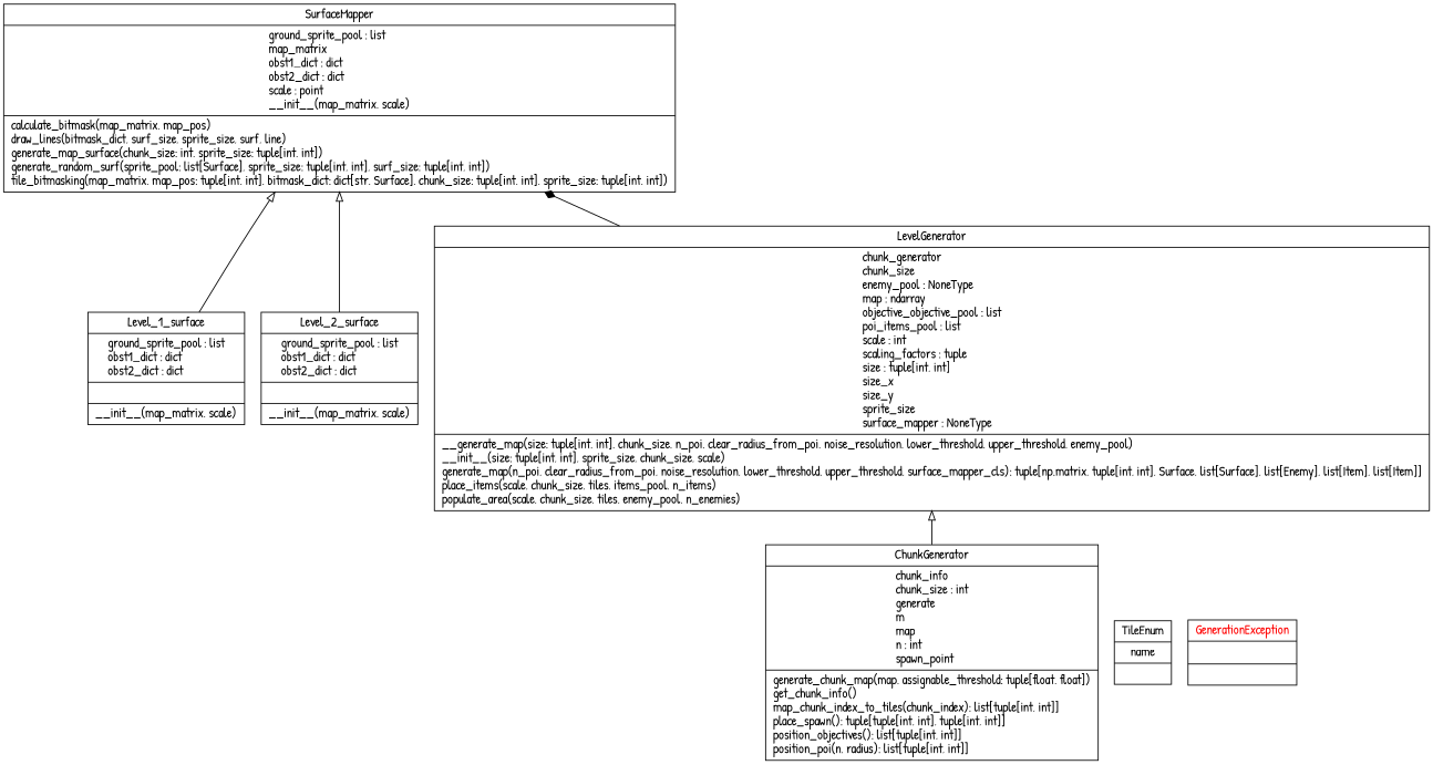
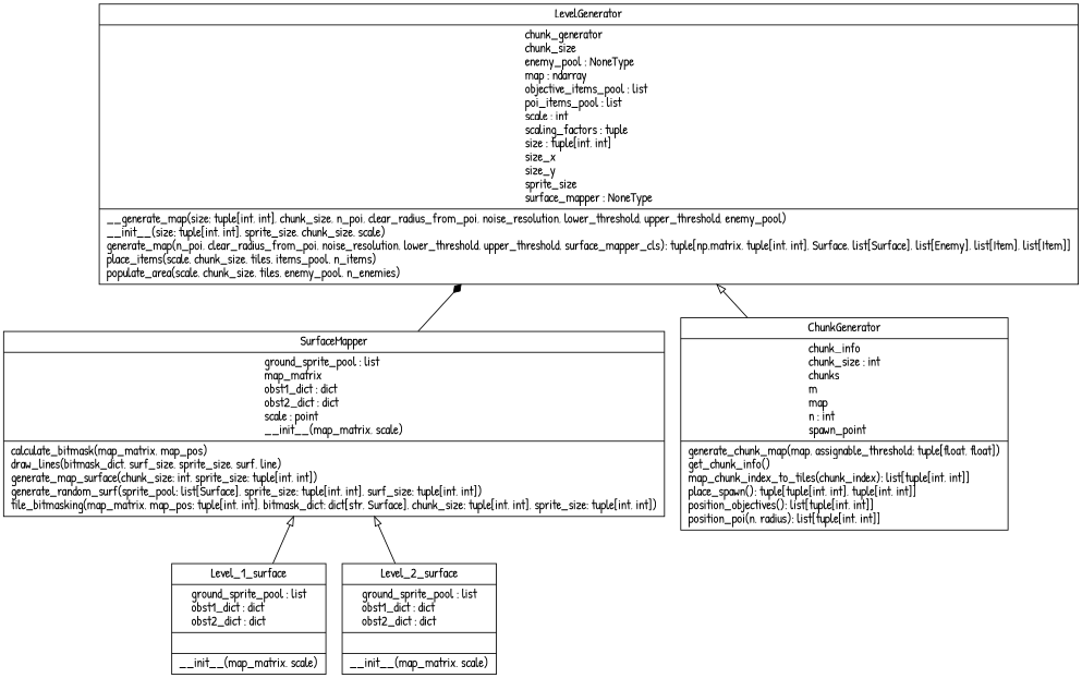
  digraph {
    fontname="Patrick Hand"
    rankdir=BT
    node [color=black fontcolor=black fontname="Patrick Hand" shape=record style=solid]
    edge [arrowhead=empty arrowtail=none fontname="Patrick Hand"]
-   n1 [label=<{LevelGenerator|chunk_generator<br ALIGN="LEFT"/>chunk_size<br ALIGN="LEFT"/>enemy_pool : NoneType<br ALIGN="LEFT"/>map : ndarray<br ALIGN="LEFT"/>objective_objective_pool : list<br ALIGN="LEFT"/>poi_items_pool : list<br ALIGN="LEFT"/>scale : int<br ALIGN="LEFT"/>scaling_factors : tuple<br ALIGN="LEFT"/>size : tuple[int, int]<br ALIGN="LEFT"/>size_x<br ALIGN="LEFT"/>size_y<br ALIGN="LEFT"/>sprite_size<br ALIGN="LEFT"/>surface_mapper : NoneType<br ALIGN="LEFT"/>|__generate_map(size: tuple[int, int], chunk_size, n_poi, clear_radius_from_poi, noise_resolution, lower_threshold, upper_threshold, enemy_pool)<br ALIGN="LEFT"/>__init__(size: tuple[int, int], sprite_size, chunk_size, scale)<br ALIGN="LEFT"/>generate_map(n_poi, clear_radius_from_poi, noise_resolution, lower_threshold, upper_threshold, surface_mapper_cls): tuple[np.matrix, tuple[int, int], Surface, list[Surface], list[Enemy], list[Item], list[Item]]<br ALIGN="LEFT"/>place_items(scale, chunk_size, tiles, items_pool, n_items)<br ALIGN="LEFT"/>populate_area(scale, chunk_size, tiles, enemy_pool, n_enemies)<br ALIGN="LEFT"/>}>]
+   n1 [label=<{LevelGenerator|chunk_generator<br ALIGN="LEFT"/>chunk_size<br ALIGN="LEFT"/>enemy_pool : NoneType<br ALIGN="LEFT"/>map : ndarray<br ALIGN="LEFT"/>objective_items_pool : list<br ALIGN="LEFT"/>poi_items_pool : list<br ALIGN="LEFT"/>scale : int<br ALIGN="LEFT"/>scaling_factors : tuple<br ALIGN="LEFT"/>size : tuple[int, int]<br ALIGN="LEFT"/>size_x<br ALIGN="LEFT"/>size_y<br ALIGN="LEFT"/>sprite_size<br ALIGN="LEFT"/>surface_mapper : NoneType<br ALIGN="LEFT"/>|__generate_map(size: tuple[int, int], chunk_size, n_poi, clear_radius_from_poi, noise_resolution, lower_threshold, upper_threshold, enemy_pool)<br ALIGN="LEFT"/>__init__(size: tuple[int, int], sprite_size, chunk_size, scale)<br ALIGN="LEFT"/>generate_map(n_poi, clear_radius_from_poi, noise_resolution, lower_threshold, upper_threshold, surface_mapper_cls): tuple[np.matrix, tuple[int, int], Surface, list[Surface], list[Enemy], list[Item], list[Item]]<br ALIGN="LEFT"/>place_items(scale, chunk_size, tiles, items_pool, n_items)<br ALIGN="LEFT"/>populate_area(scale, chunk_size, tiles, enemy_pool, n_enemies)<br ALIGN="LEFT"/>}>]
    n2 [label=<{Level_1_surface|ground_sprite_pool : list<br ALIGN="LEFT"/>obst1_dict : dict<br ALIGN="LEFT"/>obst2_dict : dict<br ALIGN="LEFT"/>||__init__(map_matrix, scale)<br ALIGN="LEFT"/>}>]
    n3 [label=<{SurfaceMapper|ground_sprite_pool : list<br ALIGN="LEFT"/>map_matrix<br ALIGN="LEFT"/>obst1_dict : dict<br ALIGN="LEFT"/>obst2_dict : dict<br ALIGN="LEFT"/>scale : point<br ALIGN="LEFT"/>__init__(map_matrix, scale)<br ALIGN="LEFT"/>|calculate_bitmask(map_matrix, map_pos)<br ALIGN="LEFT"/>draw_lines(bitmask_dict, surf_size, sprite_size, surf, line)<br ALIGN="LEFT"/>generate_map_surface(chunk_size: int, sprite_size: tuple[int, int])<br ALIGN="LEFT"/>generate_random_surf(sprite_pool: list[Surface], sprite_size: tuple[int, int], surf_size: tuple[int, int])<br ALIGN="LEFT"/>tile_bitmasking(map_matrix, map_pos: tuple[int, int], bitmask_dict: dict[str, Surface], chunk_size: tuple[int, int], sprite_size: tuple[int, int])<br ALIGN="LEFT"/>}>]
    n4 [label=<{Level_2_surface|ground_sprite_pool : list<br ALIGN="LEFT"/>obst1_dict : dict<br ALIGN="LEFT"/>obst2_dict : dict<br ALIGN="LEFT"/>||__init__(map_matrix, scale)<br ALIGN="LEFT"/>}>]
-   n5 [label=<{TileEnum|name<br ALIGN="LEFT"/>|}>]
-   n6 [label=<{ChunkGenerator|chunk_info<br ALIGN="LEFT"/>chunk_size : int<br ALIGN="LEFT"/>generate<br ALIGN="LEFT"/>m<br ALIGN="LEFT"/>map<br ALIGN="LEFT"/>n : int<br ALIGN="LEFT"/>spawn_point<br ALIGN="LEFT"/>|generate_chunk_map(map, assignable_threshold: tuple[float, float])<br ALIGN="LEFT"/>get_chunk_info()<br ALIGN="LEFT"/>map_chunk_index_to_tiles(chunk_index): list[tuple[int, int]]<br ALIGN="LEFT"/>place_spawn(): tuple[tuple[int, int], tuple[int, int]]<br ALIGN="LEFT"/>position_objectives(): list[tuple[int, int]]<br ALIGN="LEFT"/>position_poi(n, radius): list[tuple[int, int]]<br ALIGN="LEFT"/>}>]
-   n7 [fontcolor=red label=<{GenerationException|<br ALIGN="LEFT"/>|}>]
+   n6 [label=<{ChunkGenerator|chunk_info<br ALIGN="LEFT"/>chunk_size : int<br ALIGN="LEFT"/>chunks<br ALIGN="LEFT"/>m<br ALIGN="LEFT"/>map<br ALIGN="LEFT"/>n : int<br ALIGN="LEFT"/>spawn_point<br ALIGN="LEFT"/>|generate_chunk_map(map, assignable_threshold: tuple[float, float])<br ALIGN="LEFT"/>get_chunk_info()<br ALIGN="LEFT"/>map_chunk_index_to_tiles(chunk_index): list[tuple[int, int]]<br ALIGN="LEFT"/>place_spawn(): tuple[tuple[int, int], tuple[int, int]]<br ALIGN="LEFT"/>position_objectives(): list[tuple[int, int]]<br ALIGN="LEFT"/>position_poi(n, radius): list[tuple[int, int]]<br ALIGN="LEFT"/>}>]
    n2 -> n3
-   n1 -> n3 [arrowhead=diamond]
+   n3 -> n1 [arrowhead=diamond]
    n4 -> n3
    n6 -> n1
  }
